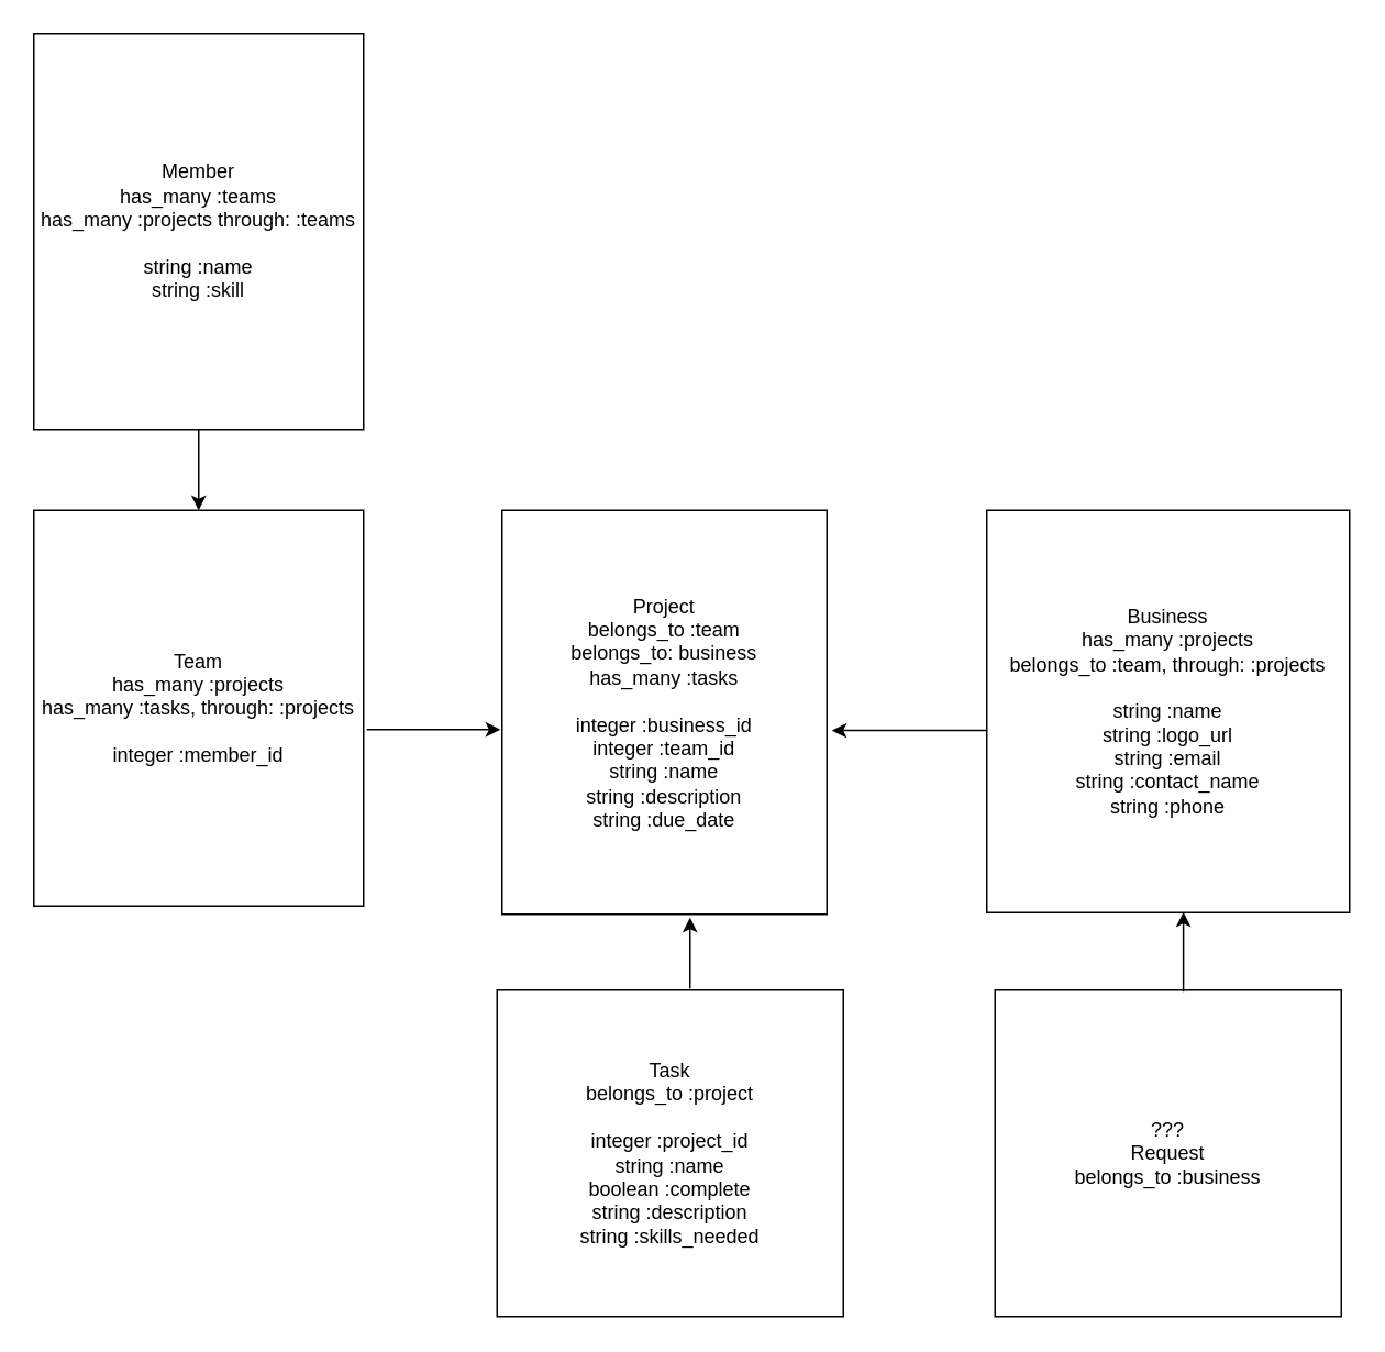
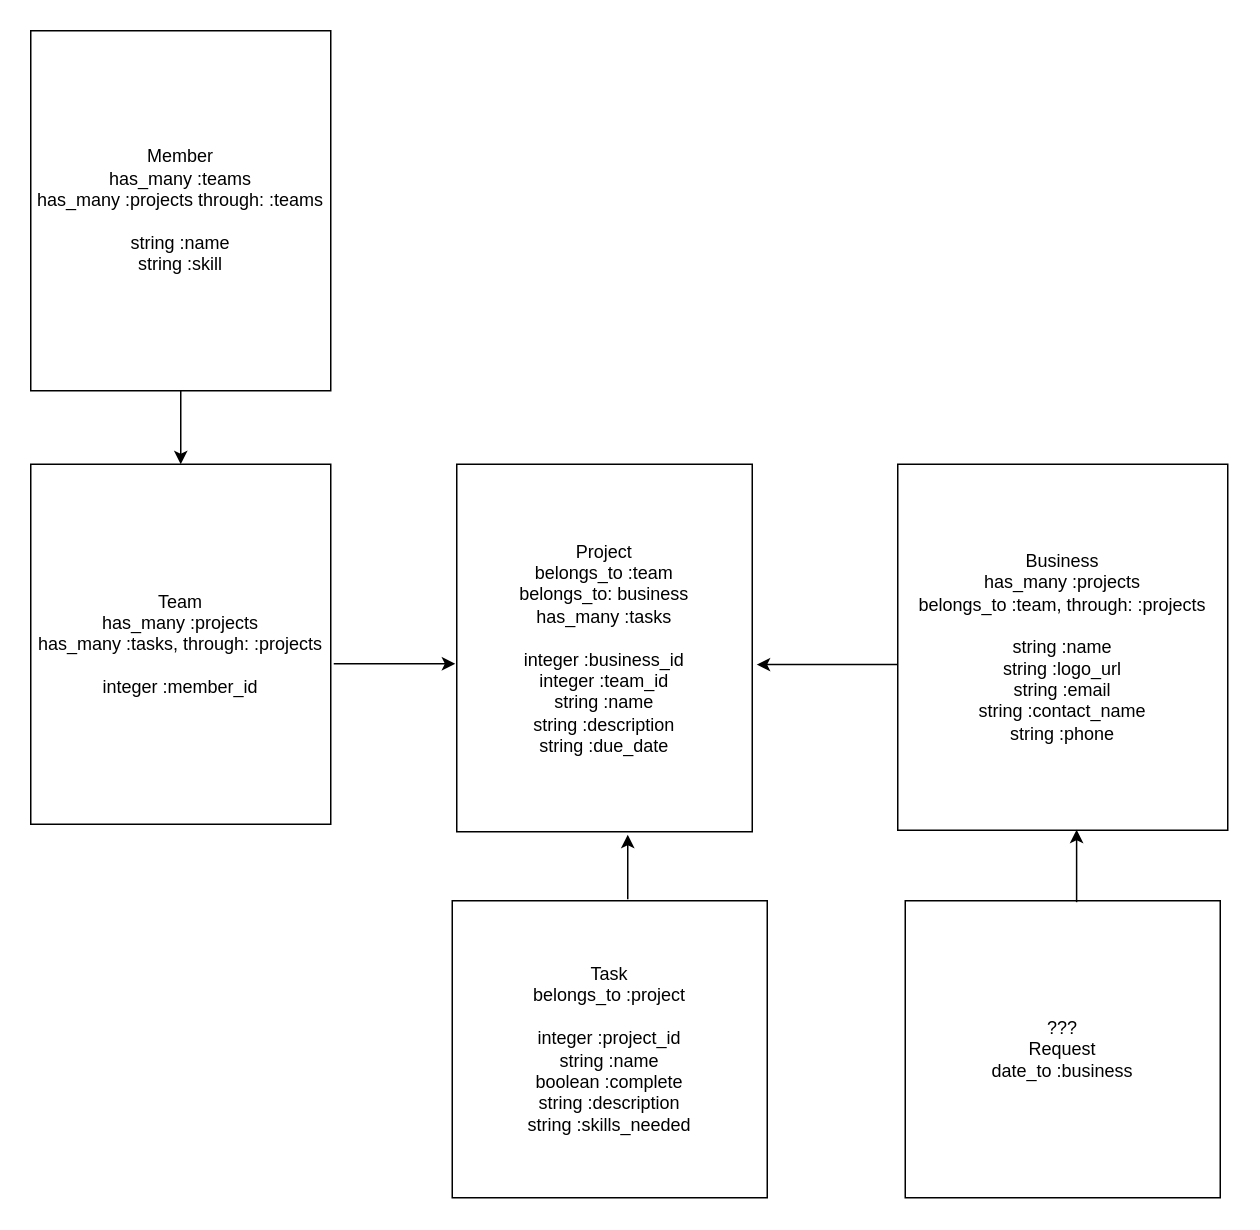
  <mxCell id="0" />
  <mxCell id="1" parent="0" />
  <mxCell id="2" value="Team&lt;br&gt;has_many :projects&lt;br&gt;has_many :tasks, through: :projects&lt;br&gt;&lt;br&gt;integer :member_id" style="whiteSpace=wrap;html=1;" parent="1" vertex="1"><mxGeometry x="20" y="309" width="200" height="240" as="geometry" /></mxCell>
  <mxCell id="3" value="Project&lt;br&gt;belongs_to :team&lt;br&gt;belongs_to: business&lt;br&gt;has_many :tasks&lt;br&gt;&lt;br&gt;integer :business_id&lt;br&gt;integer :team_id&lt;br&gt;string :name&lt;br&gt;string :description&lt;br&gt;string :due_date" style="whiteSpace=wrap;html=1;" parent="1" vertex="1"><mxGeometry x="304" y="309" width="197" height="245" as="geometry" /></mxCell>
  <mxCell id="4" value="Business&lt;br&gt;has_many :projects&lt;br&gt;belongs_to :team, through: :projects&lt;br&gt;&lt;br&gt;string :name&lt;br&gt;string :logo_url&lt;br&gt;string :email&lt;br&gt;string :contact_name&lt;br&gt;string :phone" style="whiteSpace=wrap;html=1;" parent="1" vertex="1"><mxGeometry x="598" y="309" width="220" height="244" as="geometry" /></mxCell>
  <mxCell id="5" value="" style="endArrow=classic;html=1;entryX=1.015;entryY=0.59;entryDx=0;entryDy=0;entryPerimeter=0;exitX=0;exitY=0.592;exitDx=0;exitDy=0;exitPerimeter=0;" parent="1" edge="1"><mxGeometry width="50" height="50" relative="1" as="geometry"><mxPoint x="598" y="442.448" as="sourcePoint" /><mxPoint x="503.955" y="442.55" as="targetPoint" /></mxGeometry></mxCell>
  <mxCell id="6" value="" style="endArrow=classic;html=1;exitX=1.01;exitY=0.554;exitDx=0;exitDy=0;exitPerimeter=0;" parent="1" source="2" edge="1"><mxGeometry width="50" height="50" relative="1" as="geometry"><mxPoint x="424" y="624" as="sourcePoint" /><mxPoint x="303" y="442" as="targetPoint" /></mxGeometry></mxCell>
  <mxCell id="7" value="Task&lt;br&gt;belongs_to :project&lt;br&gt;&lt;br&gt;integer :project_id&lt;br&gt;string :name&lt;br&gt;boolean :complete&lt;br&gt;string :description&lt;br&gt;string :skills_needed" style="whiteSpace=wrap;html=1;" parent="1" vertex="1"><mxGeometry x="301" y="600" width="210" height="198" as="geometry" /></mxCell>
  <mxCell id="8" value="" style="endArrow=classic;html=1;" parent="1" edge="1"><mxGeometry width="50" height="50" relative="1" as="geometry"><mxPoint x="418" y="599" as="sourcePoint" /><mxPoint x="418" y="556" as="targetPoint" /></mxGeometry></mxCell>
- <mxCell id="9" value="???&lt;br&gt;Request&lt;br&gt;belongs_to :business&lt;br&gt;" style="whiteSpace=wrap;html=1;" parent="1" vertex="1"><mxGeometry x="603" y="600" width="210" height="198" as="geometry" /></mxCell>
+ <mxCell id="9" value="???&lt;br&gt;Request&lt;br&gt;date_to :business&lt;br&gt;" style="whiteSpace=wrap;html=1;" parent="1" vertex="1"><mxGeometry x="603" y="600" width="210" height="198" as="geometry" /></mxCell>
  <mxCell id="10" value="" style="endArrow=classic;html=1;entryX=0.542;entryY=1.015;entryDx=0;entryDy=0;entryPerimeter=0;exitX=0.544;exitY=0.025;exitDx=0;exitDy=0;exitPerimeter=0;" parent="1" edge="1"><mxGeometry width="50" height="50" relative="1" as="geometry"><mxPoint x="717.24" y="600.95" as="sourcePoint" /><mxPoint x="717.24" y="552.66" as="targetPoint" /></mxGeometry></mxCell>
  <mxCell id="11" value="Member&lt;br&gt;has_many :teams&lt;br&gt;has_many :projects through: :teams&lt;br&gt;&lt;br&gt;string :name&lt;br&gt;string :skill" style="whiteSpace=wrap;html=1;" parent="1" vertex="1"><mxGeometry x="20" y="20" width="200" height="240" as="geometry" /></mxCell>
  <mxCell id="12" value="" style="endArrow=classic;html=1;exitX=0.5;exitY=1;exitDx=0;exitDy=0;" parent="1" source="11" target="2" edge="1"><mxGeometry width="50" height="50" relative="1" as="geometry"><mxPoint x="464" y="467" as="sourcePoint" /><mxPoint x="514" y="417" as="targetPoint" /></mxGeometry></mxCell>
